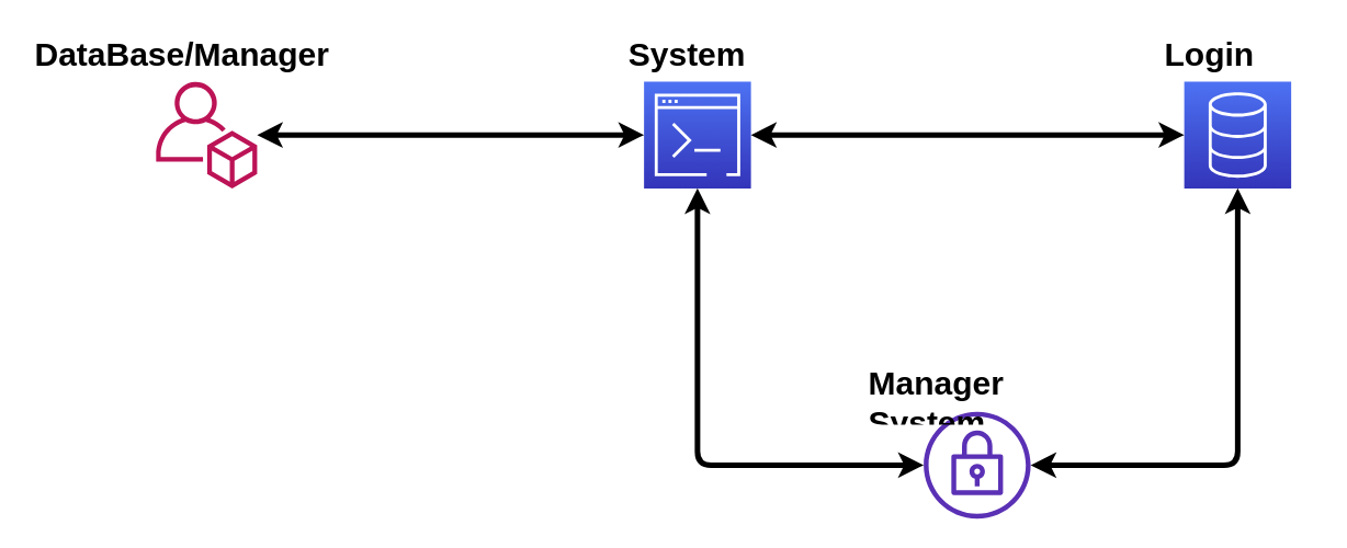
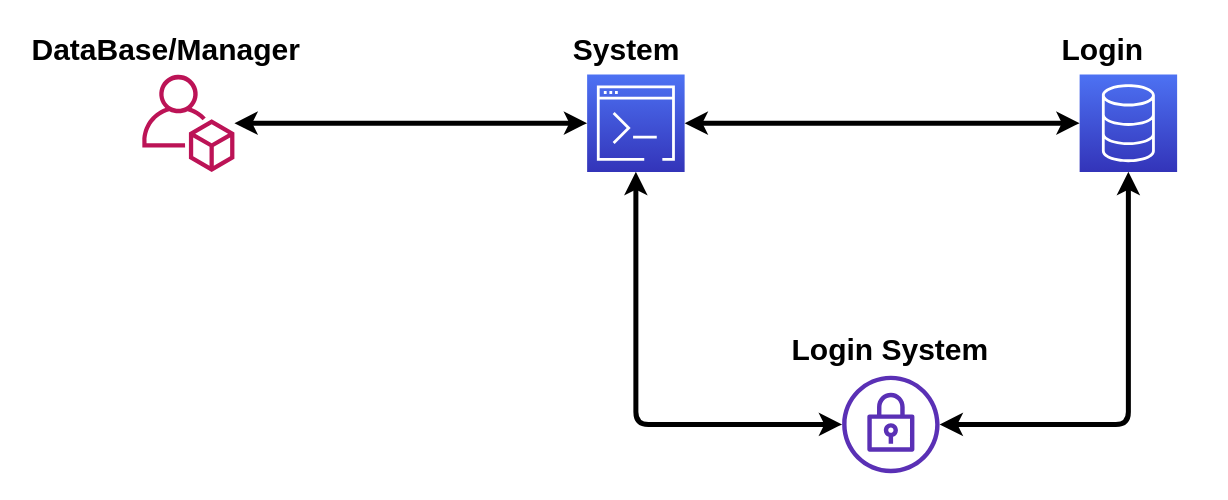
  <mxCell id="0" />
  <mxCell id="1" parent="0" />
  <mxCell id="2" value="" style="outlineConnect=0;fontColor=#232F3E;gradientColor=#4D72F3;gradientDirection=north;fillColor=#3334B9;strokeColor=#ffffff;dashed=0;verticalLabelPosition=bottom;verticalAlign=top;align=center;html=1;fontSize=12;fontStyle=0;aspect=fixed;shape=mxgraph.aws4.resourceIcon;resIcon=mxgraph.aws4.database;" vertex="1" parent="1"><mxGeometry x="863" y="59" width="78" height="78" as="geometry" /></mxCell>
  <mxCell id="3" value="" style="outlineConnect=0;fontColor=#232F3E;gradientColor=#4D72F3;gradientDirection=north;fillColor=#3334B9;strokeColor=#ffffff;dashed=0;verticalLabelPosition=bottom;verticalAlign=top;align=center;html=1;fontSize=12;fontStyle=0;aspect=fixed;shape=mxgraph.aws4.resourceIcon;resIcon=mxgraph.aws4.command_line_interface;" vertex="1" parent="1"><mxGeometry x="469" y="59" width="78" height="78" as="geometry" /></mxCell>
  <mxCell id="4" value="" style="outlineConnect=0;fontColor=#232F3E;gradientColor=none;fillColor=#5A30B5;strokeColor=none;dashed=0;verticalLabelPosition=bottom;verticalAlign=top;align=center;html=1;fontSize=12;fontStyle=0;aspect=fixed;pointerEvents=1;shape=mxgraph.aws4.vpn_gateway;" vertex="1" parent="1"><mxGeometry x="673" y="300" width="78" height="78" as="geometry" /></mxCell>
  <mxCell id="5" value="" style="outlineConnect=0;fontColor=#232F3E;gradientColor=none;fillColor=#BC1356;strokeColor=none;dashed=0;verticalLabelPosition=bottom;verticalAlign=top;align=center;html=1;fontSize=12;fontStyle=0;aspect=fixed;pointerEvents=1;shape=mxgraph.aws4.organizations_account;" vertex="1" parent="1"><mxGeometry x="113" y="59" width="74" height="78" as="geometry" /></mxCell>
  <mxCell id="6" value="" style="endArrow=classic;startArrow=classic;html=1;strokeWidth=4;" edge="1" parent="1" source="5" target="3"><mxGeometry width="50" height="50" relative="1" as="geometry"><mxPoint x="267" y="148" as="sourcePoint" /><mxPoint x="337.711" y="98" as="targetPoint" /></mxGeometry></mxCell>
  <mxCell id="7" value="" style="endArrow=classic;startArrow=classic;html=1;strokeWidth=4;" edge="1" parent="1" source="3" target="2"><mxGeometry width="50" height="50" relative="1" as="geometry"><mxPoint x="586" y="148" as="sourcePoint" /><mxPoint x="656.711" y="98" as="targetPoint" /></mxGeometry></mxCell>
  <mxCell id="8" value="" style="endArrow=classic;startArrow=classic;html=1;strokeWidth=4;" edge="1" parent="1" source="4" target="2"><mxGeometry width="50" height="50" relative="1" as="geometry"><mxPoint x="781" y="389" as="sourcePoint" /><mxPoint x="851.711" y="339" as="targetPoint" /><Array as="points"><mxPoint x="902" y="339" /></Array></mxGeometry></mxCell>
  <mxCell id="9" value="" style="endArrow=classic;startArrow=classic;html=1;strokeWidth=4;" edge="1" parent="1" source="3" target="4"><mxGeometry width="50" height="50" relative="1" as="geometry"><mxPoint x="547" y="187" as="sourcePoint" /><mxPoint x="547" y="207.711" as="targetPoint" /><Array as="points"><mxPoint x="508" y="339" /></Array></mxGeometry></mxCell>
  <mxCell id="10" value="&lt;h1&gt;DataBase/Manager&lt;/h1&gt;" style="text;html=1;strokeColor=none;fillColor=none;spacing=5;spacingTop=-20;whiteSpace=wrap;overflow=hidden;rounded=0;" vertex="1" parent="1"><mxGeometry x="20" y="20" width="260" height="50" as="geometry" /></mxCell>
  <mxCell id="11" value="&lt;h1&gt;System&lt;/h1&gt;" style="text;html=1;strokeColor=none;fillColor=none;spacing=5;spacingTop=-20;whiteSpace=wrap;overflow=hidden;rounded=0;" vertex="1" parent="1"><mxGeometry x="453" y="20" width="110" height="50" as="geometry" /></mxCell>
  <mxCell id="12" value="&lt;h1&gt;Login&lt;/h1&gt;" style="text;html=1;strokeColor=none;fillColor=none;spacing=5;spacingTop=-20;whiteSpace=wrap;overflow=hidden;rounded=0;" vertex="1" parent="1"><mxGeometry x="844" y="20" width="116" height="50" as="geometry" /></mxCell>
- <mxCell id="13" value="&lt;h1&gt;Manager System&lt;/h1&gt;" style="text;html=1;strokeColor=none;fillColor=none;spacing=5;spacingTop=-20;whiteSpace=wrap;overflow=hidden;rounded=0;" vertex="1" parent="1"><mxGeometry x="627.5" y="260" width="169" height="50" as="geometry" /></mxCell>
+ <mxCell id="13" value="&lt;h1&gt;Login System&lt;/h1&gt;" style="text;html=1;strokeColor=none;fillColor=none;spacing=5;spacingTop=-20;whiteSpace=wrap;overflow=hidden;rounded=0;" vertex="1" parent="1"><mxGeometry x="627.5" y="260" width="169" height="50" as="geometry" /></mxCell>
